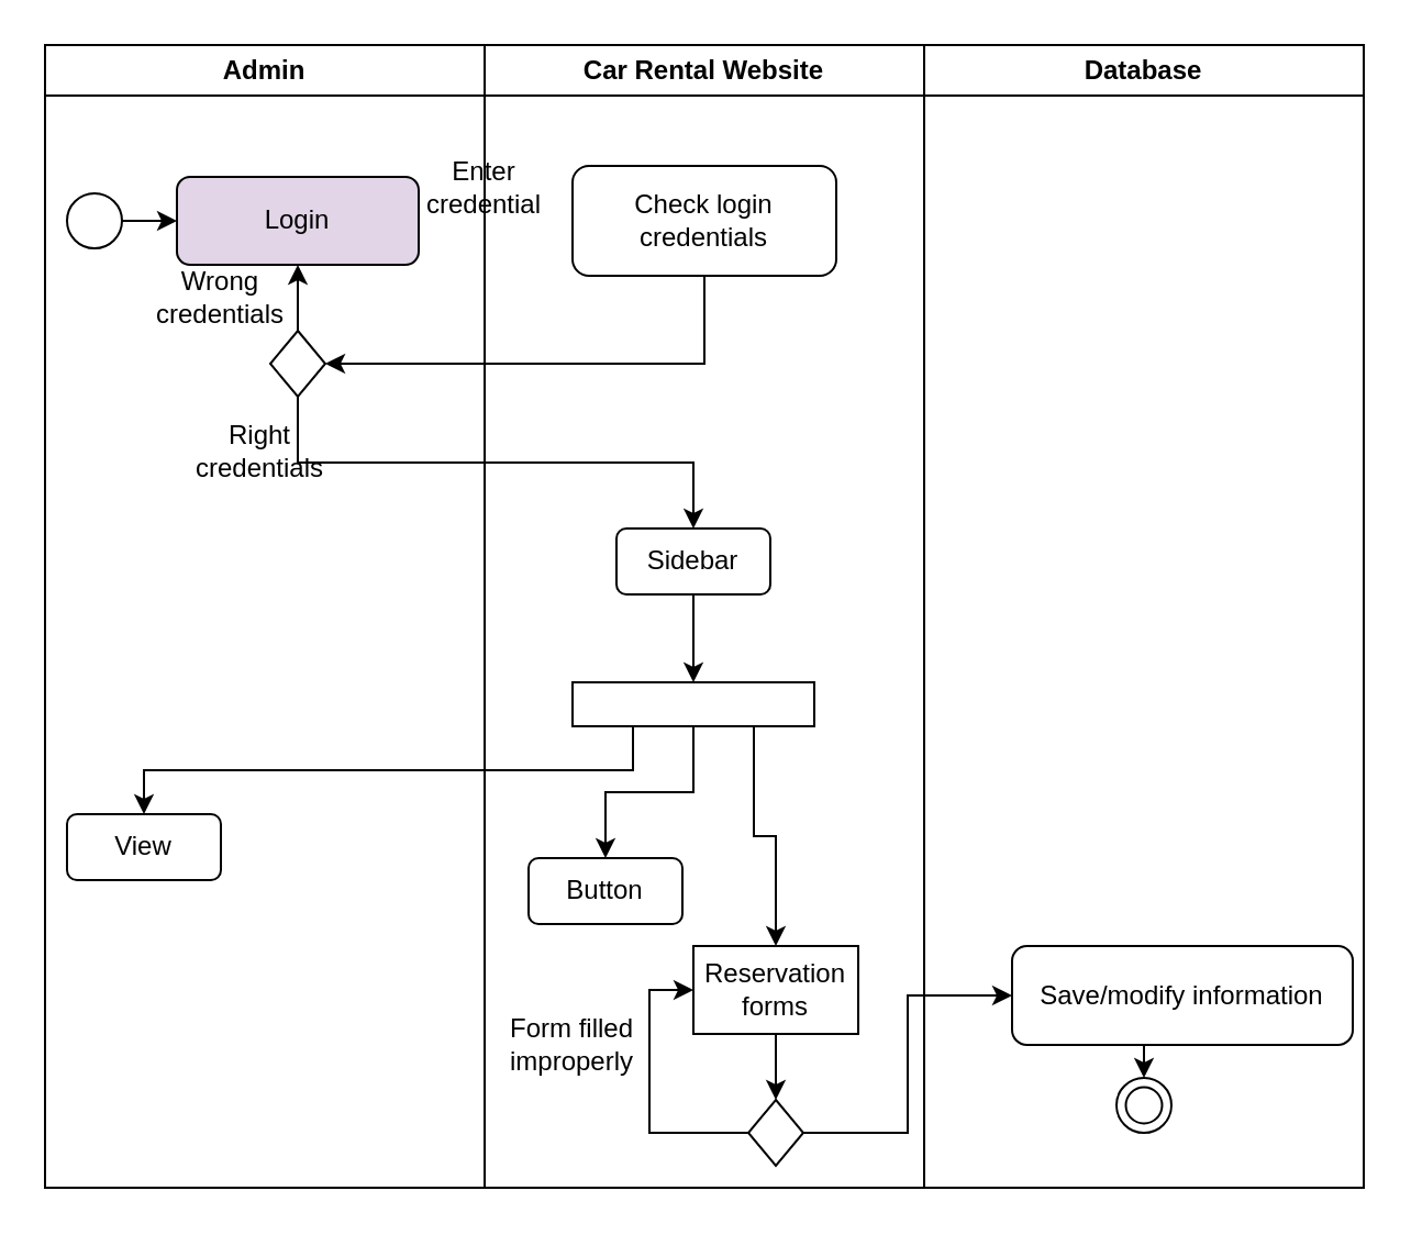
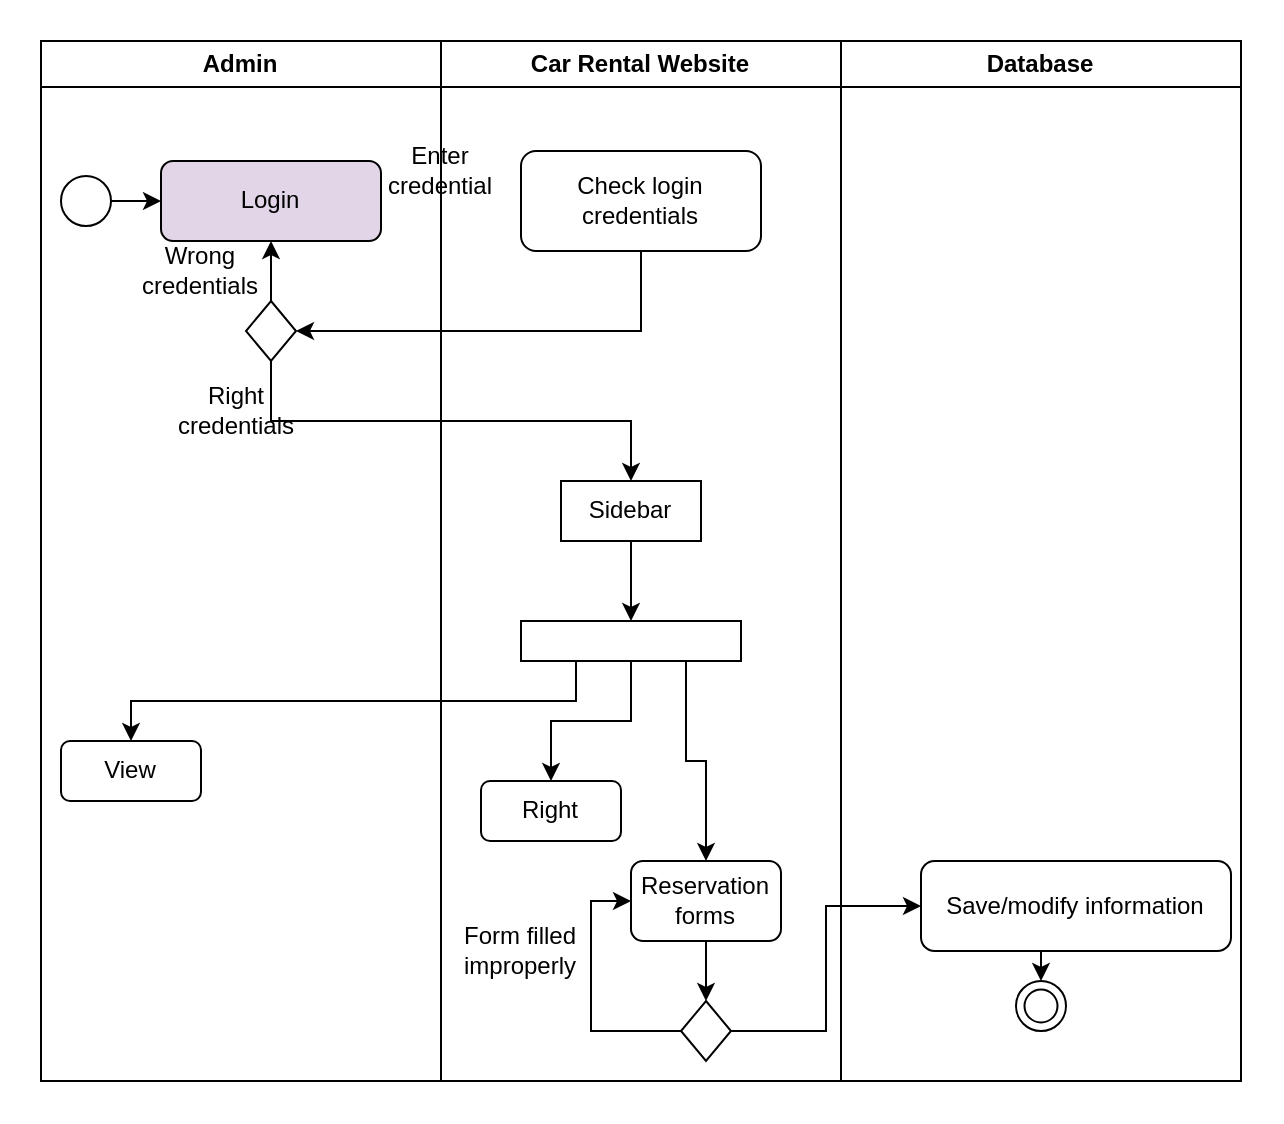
  <mxCell id="0" />
  <mxCell id="1" parent="0" />
  <mxCell id="2" value="Admin" style="swimlane;whiteSpace=wrap;html=1;" parent="1" vertex="1"><mxGeometry x="20" y="20" width="200" height="520" as="geometry" /></mxCell>
  <mxCell id="3" value="" style="ellipse;whiteSpace=wrap;html=1;aspect=fixed;" parent="2" vertex="1"><mxGeometry x="10" y="67.5" width="25" height="25" as="geometry" /></mxCell>
  <mxCell id="4" value="Login" style="rounded=1;whiteSpace=wrap;html=1;fillColor=#e1d5e7;" parent="2" vertex="1"><mxGeometry x="60" y="60" width="110" height="40" as="geometry" /></mxCell>
  <mxCell id="5" value="" style="endArrow=classic;html=1;rounded=0;exitX=1;exitY=0.5;exitDx=0;exitDy=0;entryX=0;entryY=0.5;entryDx=0;entryDy=0;" parent="2" source="3" target="4" edge="1"><mxGeometry width="50" height="50" relative="1" as="geometry"><mxPoint x="280" y="260" as="sourcePoint" /><mxPoint x="330" y="210" as="targetPoint" /></mxGeometry></mxCell>
  <mxCell id="6" style="edgeStyle=orthogonalEdgeStyle;rounded=0;orthogonalLoop=1;jettySize=auto;html=1;exitX=0.5;exitY=0;exitDx=0;exitDy=0;entryX=0.5;entryY=1;entryDx=0;entryDy=0;" parent="2" source="7" target="4" edge="1"><mxGeometry relative="1" as="geometry" /></mxCell>
  <mxCell id="7" value="" style="rhombus;whiteSpace=wrap;html=1;" parent="2" vertex="1"><mxGeometry x="102.5" y="130" width="25" height="30" as="geometry" /></mxCell>
  <mxCell id="8" value="Wrong credentials" style="text;html=1;strokeColor=none;fillColor=none;align=center;verticalAlign=middle;whiteSpace=wrap;rounded=0;" parent="2" vertex="1"><mxGeometry x="50" y="100" width="60" height="30" as="geometry" /></mxCell>
  <mxCell id="9" value="View" style="rounded=1;whiteSpace=wrap;html=1;" parent="2" vertex="1"><mxGeometry x="10" y="350" width="70" height="30" as="geometry" /></mxCell>
  <mxCell id="10" value="Right credentials" style="text;html=1;strokeColor=none;fillColor=none;align=center;verticalAlign=middle;whiteSpace=wrap;rounded=0;" parent="2" vertex="1"><mxGeometry x="67.5" y="170" width="60" height="30" as="geometry" /></mxCell>
  <mxCell id="11" value="Car Rental Website" style="swimlane;whiteSpace=wrap;html=1;" parent="1" vertex="1"><mxGeometry x="220" y="20" width="200" height="520" as="geometry" /></mxCell>
  <mxCell id="12" value="Check login credentials" style="rounded=1;whiteSpace=wrap;html=1;" parent="11" vertex="1"><mxGeometry x="40" y="55" width="120" height="50" as="geometry" /></mxCell>
  <mxCell id="13" value="Enter credential" style="text;html=1;strokeColor=none;fillColor=none;align=center;verticalAlign=middle;whiteSpace=wrap;rounded=0;" parent="11" vertex="1"><mxGeometry x="-30" y="50" width="60" height="30" as="geometry" /></mxCell>
  <mxCell id="14" style="edgeStyle=orthogonalEdgeStyle;rounded=0;orthogonalLoop=1;jettySize=auto;html=1;exitX=0.5;exitY=1;exitDx=0;exitDy=0;entryX=0.5;entryY=0;entryDx=0;entryDy=0;" parent="11" source="16" target="17" edge="1"><mxGeometry relative="1" as="geometry" /></mxCell>
  <mxCell id="15" style="edgeStyle=orthogonalEdgeStyle;rounded=0;orthogonalLoop=1;jettySize=auto;html=1;exitX=0.75;exitY=1;exitDx=0;exitDy=0;entryX=0.5;entryY=0;entryDx=0;entryDy=0;" parent="11" source="16" target="19" edge="1"><mxGeometry relative="1" as="geometry" /></mxCell>
  <mxCell id="16" value="" style="rounded=0;whiteSpace=wrap;html=1;" parent="11" vertex="1"><mxGeometry x="40" y="290" width="110" height="20" as="geometry" /></mxCell>
- <mxCell id="17" value="Button" style="rounded=1;whiteSpace=wrap;html=1;" parent="11" vertex="1"><mxGeometry x="20" y="370" width="70" height="30" as="geometry" /></mxCell>
+ <mxCell id="17" value="Right" style="rounded=1;whiteSpace=wrap;html=1;" parent="11" vertex="1"><mxGeometry x="20" y="370" width="70" height="30" as="geometry" /></mxCell>
  <mxCell id="18" style="edgeStyle=orthogonalEdgeStyle;rounded=0;orthogonalLoop=1;jettySize=auto;html=1;exitX=0.5;exitY=1;exitDx=0;exitDy=0;entryX=0.5;entryY=0;entryDx=0;entryDy=0;" parent="11" source="19" target="21" edge="1"><mxGeometry relative="1" as="geometry" /></mxCell>
- <mxCell id="19" value="Reservation forms" style="whiteSpace=wrap;html=1;rounded=0;" parent="11" vertex="1"><mxGeometry x="95" y="410" width="75" height="40" as="geometry" /></mxCell>
+ <mxCell id="19" value="Reservation forms" style="rounded=1;whiteSpace=wrap;html=1;" parent="11" vertex="1"><mxGeometry x="95" y="410" width="75" height="40" as="geometry" /></mxCell>
  <mxCell id="20" style="edgeStyle=orthogonalEdgeStyle;rounded=0;orthogonalLoop=1;jettySize=auto;html=1;exitX=0;exitY=0.5;exitDx=0;exitDy=0;entryX=0;entryY=0.5;entryDx=0;entryDy=0;" parent="11" source="21" target="19" edge="1"><mxGeometry relative="1" as="geometry" /></mxCell>
  <mxCell id="21" value="" style="rhombus;whiteSpace=wrap;html=1;" parent="11" vertex="1"><mxGeometry x="120" y="480" width="25" height="30" as="geometry" /></mxCell>
  <mxCell id="22" value="Form filled improperly" style="text;html=1;strokeColor=none;fillColor=none;align=center;verticalAlign=middle;whiteSpace=wrap;rounded=0;" parent="11" vertex="1"><mxGeometry x="10" y="440" width="60" height="30" as="geometry" /></mxCell>
  <mxCell id="23" style="edgeStyle=orthogonalEdgeStyle;rounded=0;orthogonalLoop=1;jettySize=auto;html=1;exitX=0.5;exitY=1;exitDx=0;exitDy=0;entryX=0.5;entryY=0;entryDx=0;entryDy=0;" parent="11" source="24" target="16" edge="1"><mxGeometry relative="1" as="geometry" /></mxCell>
- <mxCell id="24" value="Sidebar" style="rounded=1;whiteSpace=wrap;html=1;" parent="11" vertex="1"><mxGeometry x="60" y="220" width="70" height="30" as="geometry" /></mxCell>
+ <mxCell id="24" value="Sidebar" style="whiteSpace=wrap;html=1;rounded=0;" parent="11" vertex="1"><mxGeometry x="60" y="220" width="70" height="30" as="geometry" /></mxCell>
  <mxCell id="25" value="Database" style="swimlane;whiteSpace=wrap;html=1;" parent="1" vertex="1"><mxGeometry x="420" y="20" width="200" height="520" as="geometry" /></mxCell>
  <mxCell id="26" style="edgeStyle=orthogonalEdgeStyle;rounded=0;orthogonalLoop=1;jettySize=auto;html=1;exitX=0.5;exitY=1;exitDx=0;exitDy=0;entryX=0.5;entryY=0;entryDx=0;entryDy=0;" edge="1" parent="25" source="27" target="28"><mxGeometry relative="1" as="geometry" /></mxCell>
  <mxCell id="27" value="Save/modify information" style="rounded=1;whiteSpace=wrap;html=1;" parent="25" vertex="1"><mxGeometry x="40" y="410" width="155" height="45" as="geometry" /></mxCell>
  <mxCell id="28" value="" style="ellipse;whiteSpace=wrap;html=1;aspect=fixed;" vertex="1" parent="25"><mxGeometry x="87.5" y="470" width="25" height="25" as="geometry" /></mxCell>
  <mxCell id="29" value="" style="ellipse;whiteSpace=wrap;html=1;aspect=fixed;" vertex="1" parent="25"><mxGeometry x="91.75" y="474.25" width="16.5" height="16.5" as="geometry" /></mxCell>
  <mxCell id="30" style="edgeStyle=orthogonalEdgeStyle;rounded=0;orthogonalLoop=1;jettySize=auto;html=1;exitX=0.5;exitY=1;exitDx=0;exitDy=0;entryX=1;entryY=0.5;entryDx=0;entryDy=0;" parent="1" source="12" target="7" edge="1"><mxGeometry relative="1" as="geometry" /></mxCell>
  <mxCell id="31" style="edgeStyle=orthogonalEdgeStyle;rounded=0;orthogonalLoop=1;jettySize=auto;html=1;exitX=0.25;exitY=1;exitDx=0;exitDy=0;entryX=0.5;entryY=0;entryDx=0;entryDy=0;" parent="1" source="16" target="9" edge="1"><mxGeometry relative="1" as="geometry" /></mxCell>
  <mxCell id="32" style="edgeStyle=orthogonalEdgeStyle;rounded=0;orthogonalLoop=1;jettySize=auto;html=1;exitX=0.5;exitY=1;exitDx=0;exitDy=0;entryX=0.5;entryY=0;entryDx=0;entryDy=0;" parent="1" source="7" target="24" edge="1"><mxGeometry relative="1" as="geometry" /></mxCell>
  <mxCell id="33" style="edgeStyle=orthogonalEdgeStyle;rounded=0;orthogonalLoop=1;jettySize=auto;html=1;exitX=1;exitY=0.5;exitDx=0;exitDy=0;entryX=0;entryY=0.5;entryDx=0;entryDy=0;" parent="1" source="21" target="27" edge="1"><mxGeometry relative="1" as="geometry" /></mxCell>
